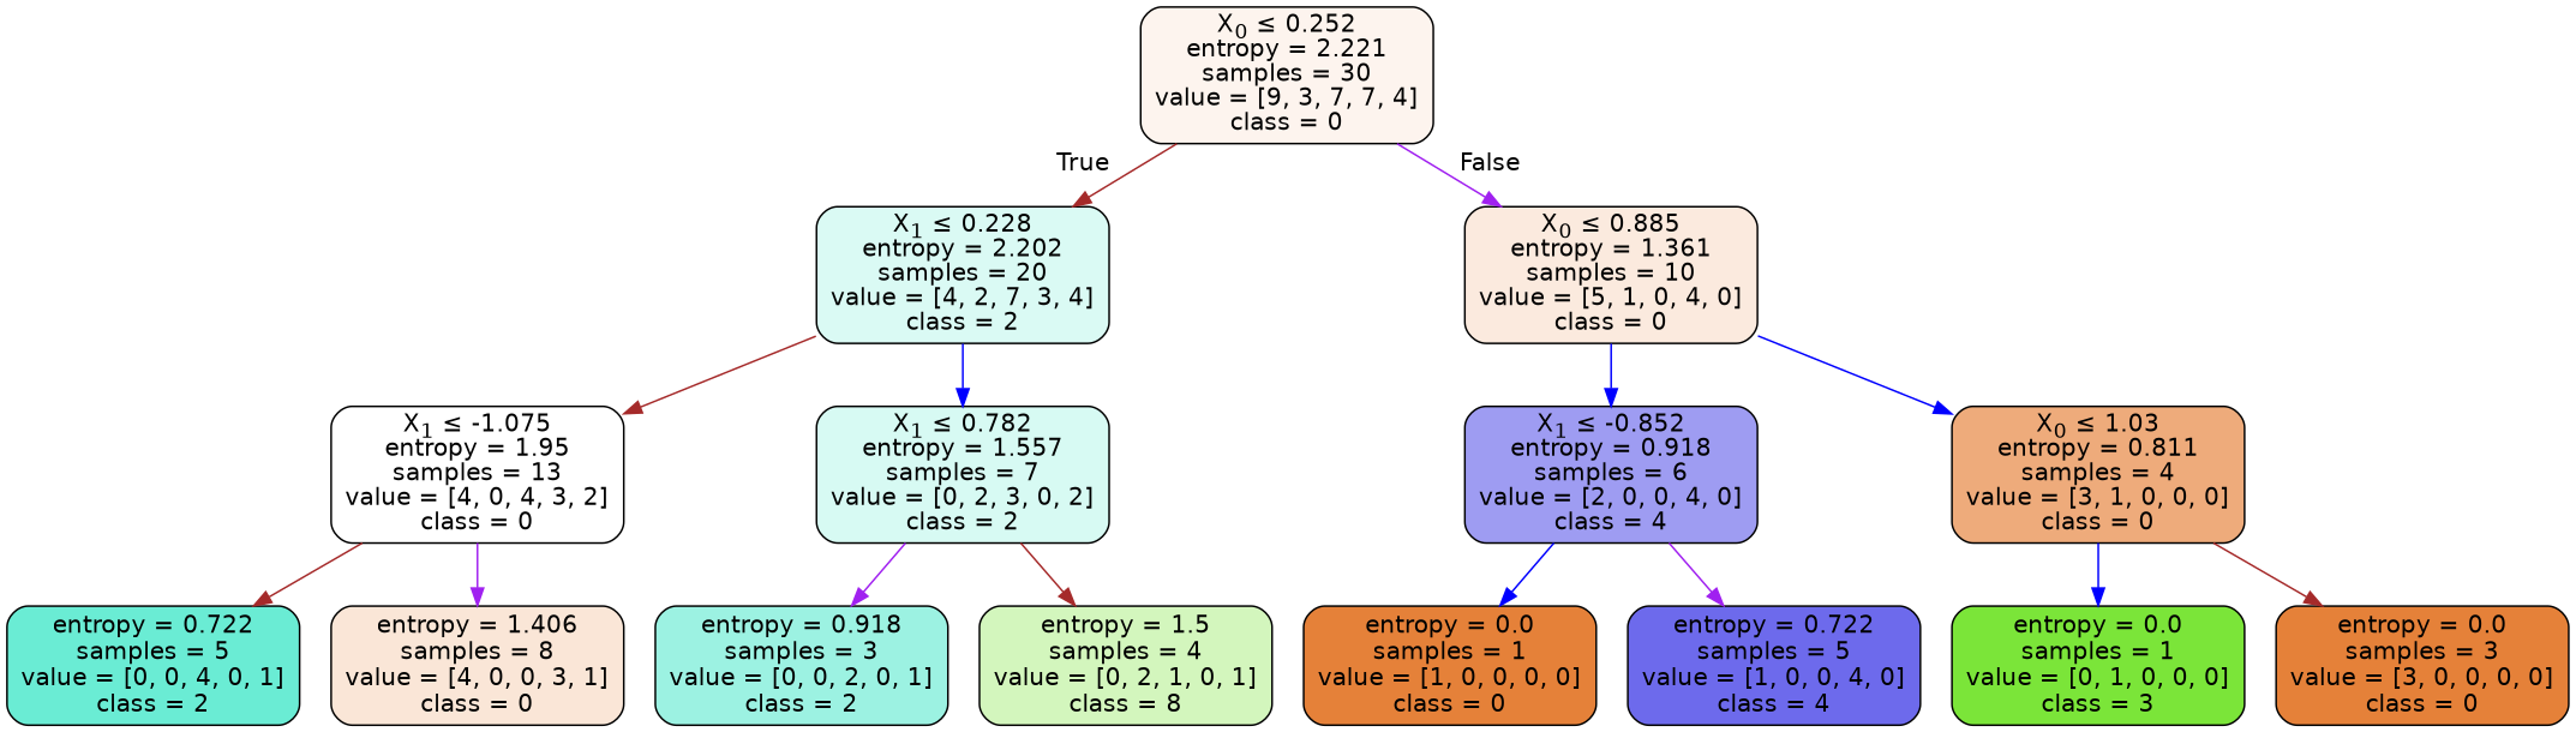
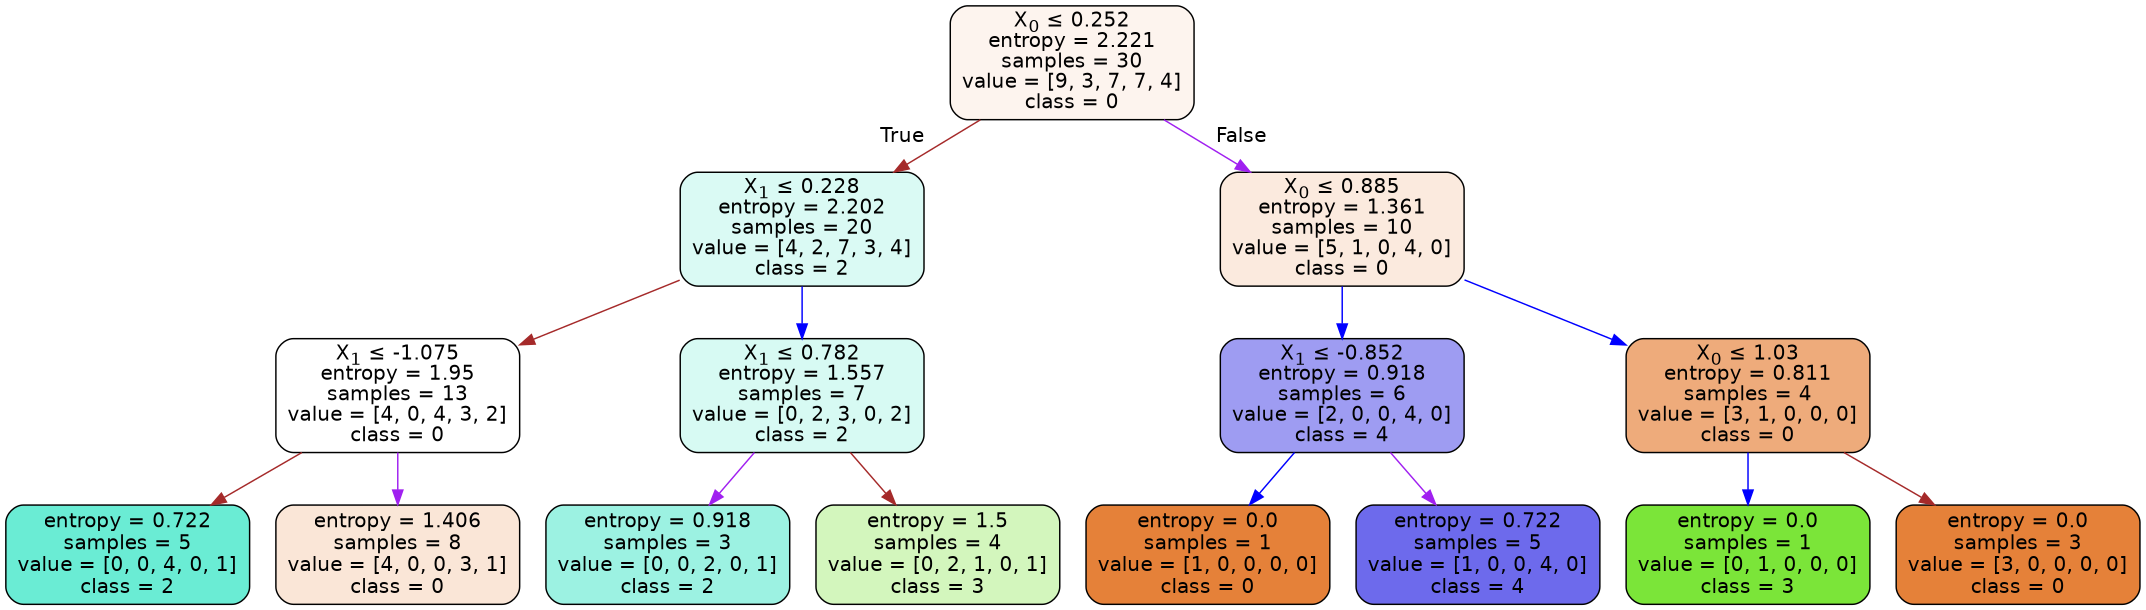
  digraph {
    node [color=black fillcolor="#e58139" fontname=helvetica shape=box style="filled, rounded"]
    edge [fontname=helvetica color=brown]
    n1 [fillcolor="#fdf4ee" label=<X<SUB>0</SUB> &le; 0.252<br/>entropy = 2.221<br/>samples = 30<br/>value = [9, 3, 7, 7, 4]<br/>class = 0>]
    n2 [fillcolor="#dafaf4" label=<X<SUB>1</SUB> &le; 0.228<br/>entropy = 2.202<br/>samples = 20<br/>value = [4, 2, 7, 3, 4]<br/>class = 2>]
    n3 [fillcolor="#fbeade" label=<X<SUB>0</SUB> &le; 0.885<br/>entropy = 1.361<br/>samples = 10<br/>value = [5, 1, 0, 4, 0]<br/>class = 0>]
    n4 [fillcolor="#ffffff" label=<X<SUB>1</SUB> &le; -1.075<br/>entropy = 1.95<br/>samples = 13<br/>value = [4, 0, 4, 3, 2]<br/>class = 0>]
    n5 [fillcolor="#d7faf3" label=<X<SUB>1</SUB> &le; 0.782<br/>entropy = 1.557<br/>samples = 7<br/>value = [0, 2, 3, 0, 2]<br/>class = 2>]
    n6 [fillcolor="#6aecd4" label=<entropy = 0.722<br/>samples = 5<br/>value = [0, 0, 4, 0, 1]<br/>class = 2>]
    n7 [fillcolor="#fae6d7" label=<entropy = 1.406<br/>samples = 8<br/>value = [4, 0, 0, 3, 1]<br/>class = 0>]
    n8 [fillcolor="#9cf2e2" label=<entropy = 0.918<br/>samples = 3<br/>value = [0, 0, 2, 0, 1]<br/>class = 2>]
-   n9 [fillcolor="#d3f6bd" label=<entropy = 1.5<br/>samples = 4<br/>value = [0, 2, 1, 0, 1]<br/>class = 8>]
+   n9 [fillcolor="#d3f6bd" label=<entropy = 1.5<br/>samples = 4<br/>value = [0, 2, 1, 0, 1]<br/>class = 3>]
    n10 [fillcolor="#9e9cf2" label=<X<SUB>1</SUB> &le; -0.852<br/>entropy = 0.918<br/>samples = 6<br/>value = [2, 0, 0, 4, 0]<br/>class = 4>]
    n11 [fillcolor="#eeab7b" label=<X<SUB>0</SUB> &le; 1.03<br/>entropy = 0.811<br/>samples = 4<br/>value = [3, 1, 0, 0, 0]<br/>class = 0>]
    n12 [label=<entropy = 0.0<br/>samples = 1<br/>value = [1, 0, 0, 0, 0]<br/>class = 0>]
    n13 [fillcolor="#6d6aec" label=<entropy = 0.722<br/>samples = 5<br/>value = [1, 0, 0, 4, 0]<br/>class = 4>]
    n14 [fillcolor="#7be539" label=<entropy = 0.0<br/>samples = 1<br/>value = [0, 1, 0, 0, 0]<br/>class = 3>]
    n15 [label=<entropy = 0.0<br/>samples = 3<br/>value = [3, 0, 0, 0, 0]<br/>class = 0>]
    n1 -> n2 [headlabel=True labelangle=45 labeldistance=2.5]
    n1 -> n3 [headlabel=False labelangle=-45 labeldistance=2.5 color=purple]
    n2 -> n4
    n2 -> n5 [color=blue]
    n3 -> n10 [color=blue]
    n3 -> n11 [color=blue]
    n4 -> n6
    n4 -> n7 [color=purple]
    n5 -> n8 [color=purple]
    n5 -> n9
    n10 -> n12 [color=blue]
    n10 -> n13 [color=purple]
    n11 -> n14 [color=blue]
    n11 -> n15
  }
